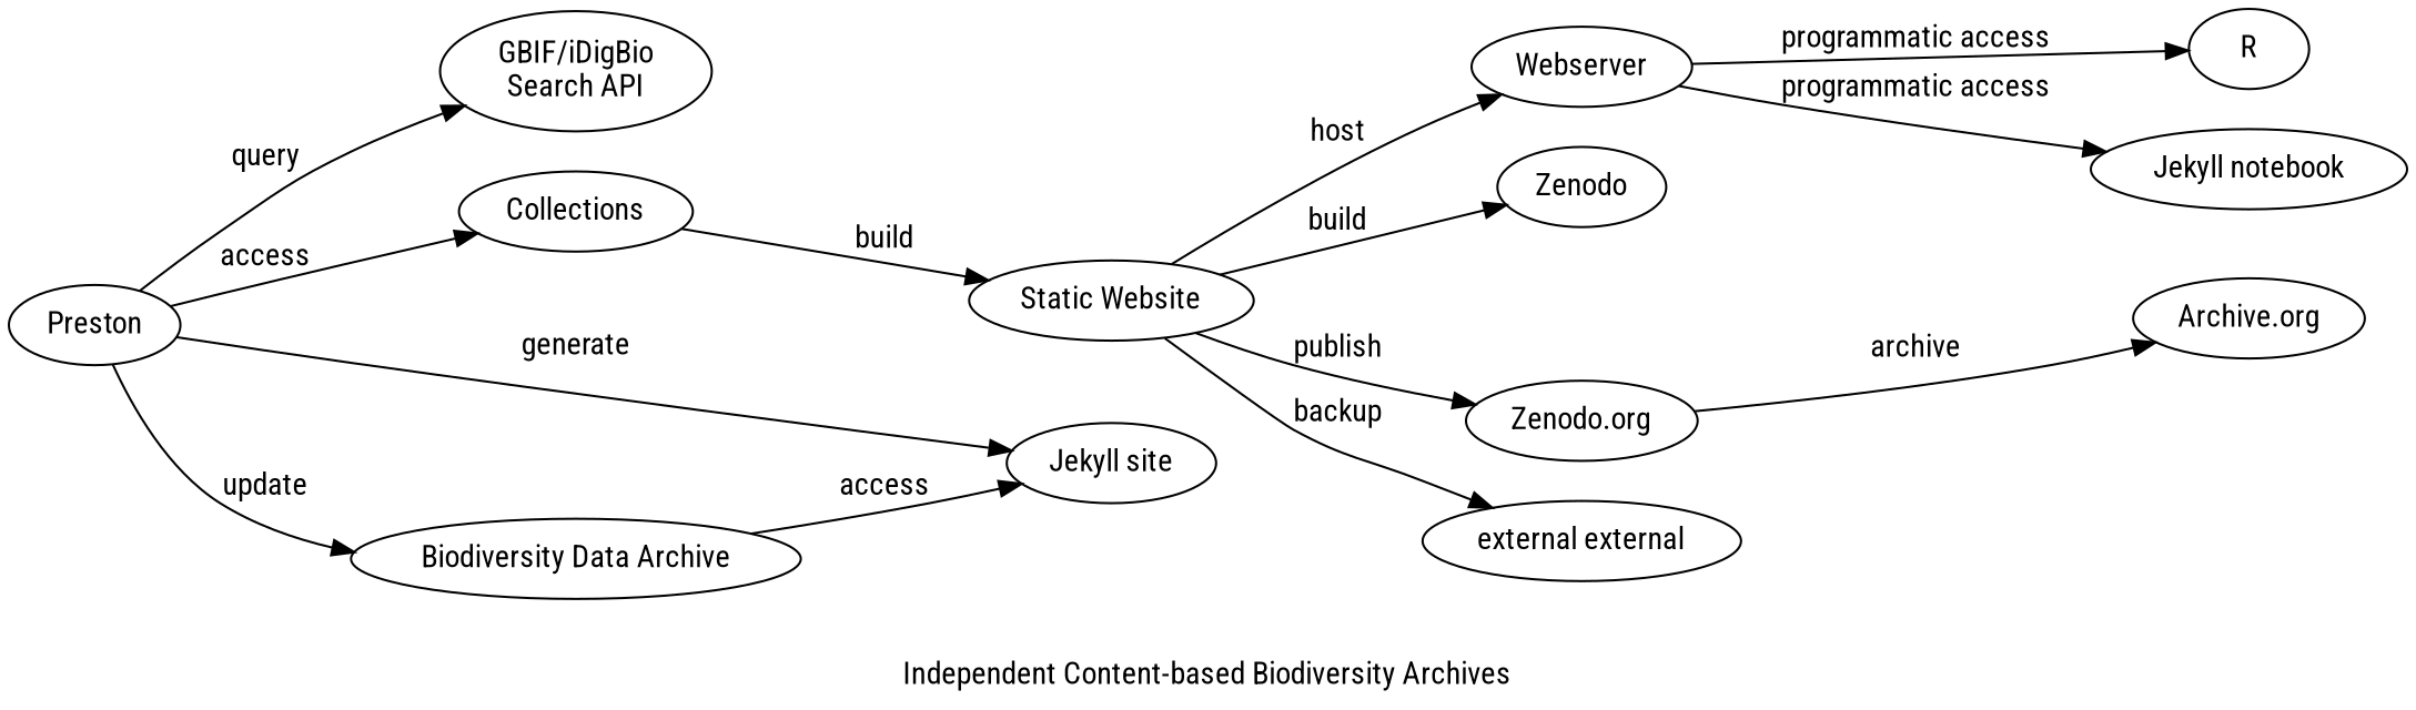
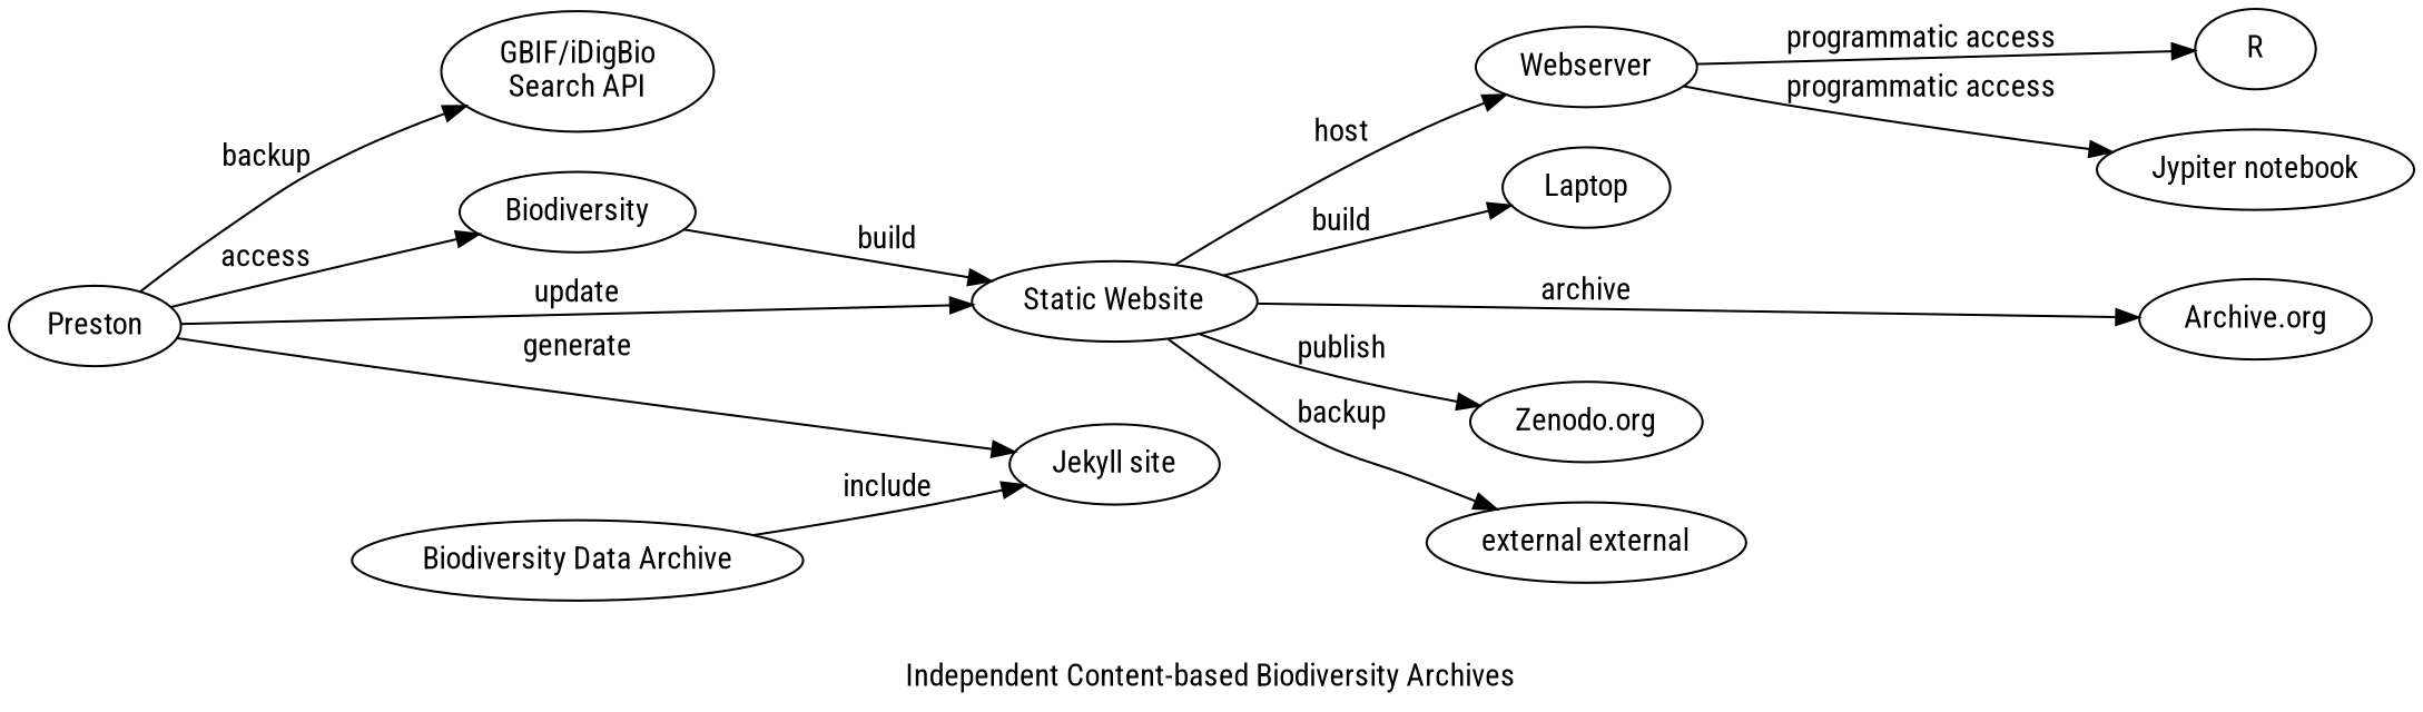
  digraph {
    fontname="Roboto Condensed"
    label="Independent Content-based Biodiversity Archives"
    rankdir=LR
    node [fontname="Roboto Condensed"]
    edge [fontname="Roboto Condensed"]
    Preston
    "GBIF/iDigBio\nSearch API"
-   Collections
+   Collections [label=Biodiversity]
    "Biodiversity Data Archive"
    "Jekyll site"
    "Static Website"
    Webserver
-   Laptop [label=Zenodo]
+   Laptop
    "Archive.org"
    "Zenodo.org"
    n11 [label="external external"]
    R
-   "Jypiter notebook" [label="Jekyll notebook"]
-   Preston -> "GBIF/iDigBio\nSearch API" [label=query]
+   "Jypiter notebook"
+   Preston -> "GBIF/iDigBio\nSearch API" [label=backup]
    Preston -> Collections [label=access]
-   Preston -> "Biodiversity Data Archive" [label=update]
+   Preston -> "Static Website" [label=update]
    Preston -> "Jekyll site" [label=generate]
    Collections -> "Static Website" [label=build]
-   "Biodiversity Data Archive" -> "Jekyll site" [label=access]
+   "Biodiversity Data Archive" -> "Jekyll site" [label=include]
    "Static Website" -> Webserver [label=host]
    "Static Website" -> Laptop [label=build]
-   "Zenodo.org" -> "Archive.org" [label=archive]
+   "Static Website" -> "Archive.org" [label=archive]
    "Static Website" -> "Zenodo.org" [label=publish]
    "Static Website" -> n11 [label=backup]
    Webserver -> R [label="programmatic access"]
    Webserver -> "Jypiter notebook" [label="programmatic access"]
  }
